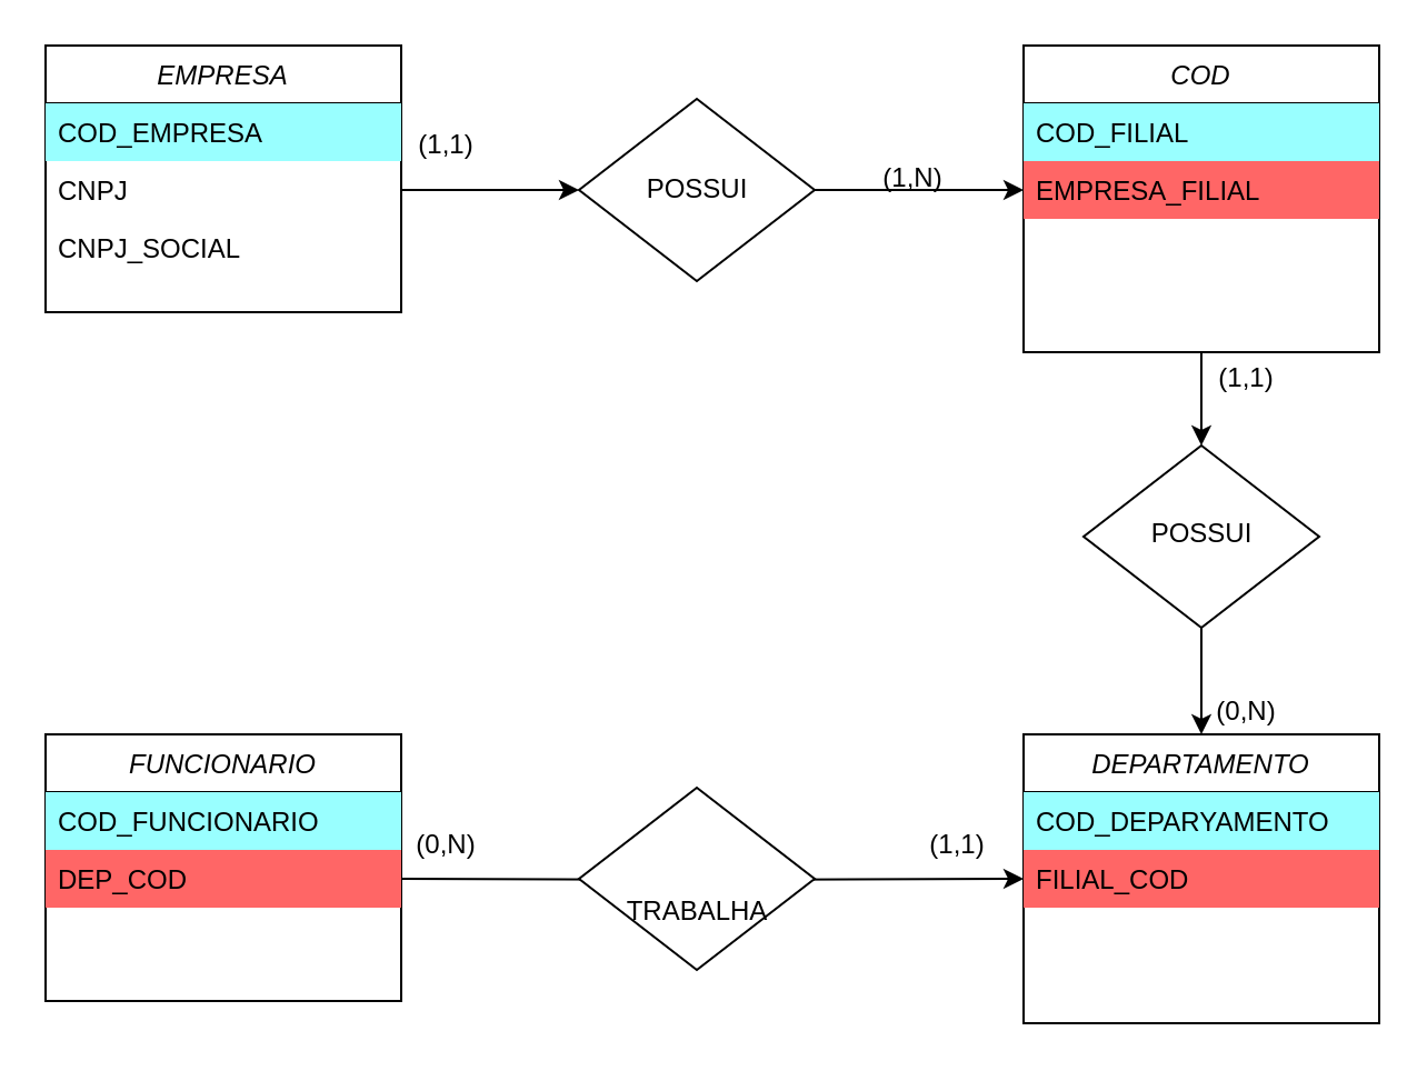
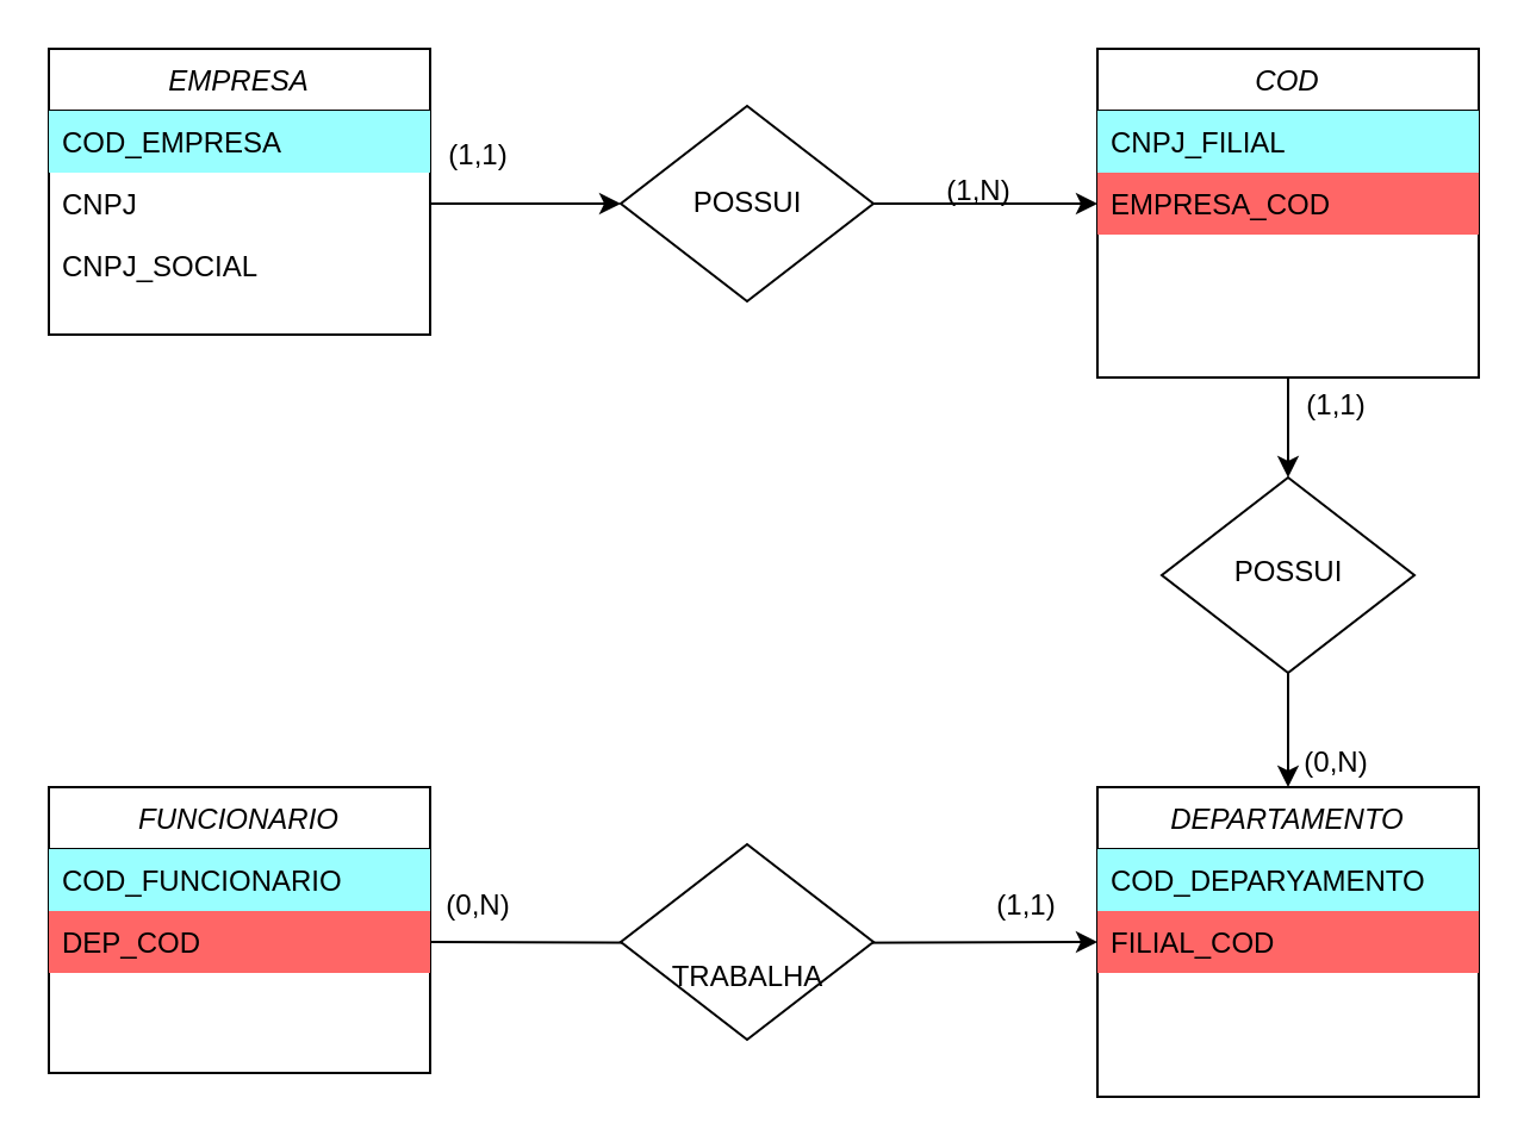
  <mxCell id="0" />
  <mxCell id="1" parent="0" />
  <mxCell id="2" value="(1,N)" style="text;html=1;align=center;verticalAlign=middle;resizable=0;points=[];autosize=1;" vertex="1" parent="1"><mxGeometry x="390" y="70" width="40" height="20" as="geometry" /></mxCell>
  <mxCell id="3" value="(1,1)" style="text;html=1;align=center;verticalAlign=middle;resizable=0;points=[];autosize=1;" vertex="1" parent="1"><mxGeometry x="180" y="55" width="40" height="20" as="geometry" /></mxCell>
  <mxCell id="4" value="EMPRESA&#10;" style="swimlane;fontStyle=2;align=center;verticalAlign=top;childLayout=stackLayout;horizontal=1;startSize=26;horizontalStack=0;resizeParent=1;resizeLast=0;collapsible=1;marginBottom=0;rounded=0;shadow=0;strokeWidth=1;" vertex="1" parent="1"><mxGeometry x="20" y="20" width="160" height="120" as="geometry"><mxRectangle x="230" y="140" width="160" height="26" as="alternateBounds" /></mxGeometry></mxCell>
  <mxCell id="5" value="COD_EMPRESA" style="text;align=left;verticalAlign=top;spacingLeft=4;spacingRight=4;overflow=hidden;rotatable=0;points=[[0,0.5],[1,0.5]];portConstraint=eastwest;fillColor=#99FFFF;" vertex="1" parent="4"><mxGeometry y="26" width="160" height="26" as="geometry" /></mxCell>
  <mxCell id="6" value="CNPJ" style="text;align=left;verticalAlign=top;spacingLeft=4;spacingRight=4;overflow=hidden;rotatable=0;points=[[0,0.5],[1,0.5]];portConstraint=eastwest;rounded=0;shadow=0;html=0;" vertex="1" parent="4"><mxGeometry y="52" width="160" height="26" as="geometry" /></mxCell>
  <mxCell id="7" value="CNPJ_SOCIAL" style="text;align=left;verticalAlign=top;spacingLeft=4;spacingRight=4;overflow=hidden;rotatable=0;points=[[0,0.5],[1,0.5]];portConstraint=eastwest;rounded=0;shadow=0;html=0;" vertex="1" parent="4"><mxGeometry y="78" width="160" height="26" as="geometry" /></mxCell>
  <mxCell id="8" style="edgeStyle=orthogonalEdgeStyle;rounded=0;orthogonalLoop=1;jettySize=auto;html=1;exitX=0.5;exitY=1;exitDx=0;exitDy=0;entryX=0.5;entryY=0;entryDx=0;entryDy=0;" edge="1" parent="1" source="16" target="19"><mxGeometry relative="1" as="geometry" /></mxCell>
  <mxCell id="9" value="COD&#10;" style="swimlane;fontStyle=2;align=center;verticalAlign=top;childLayout=stackLayout;horizontal=1;startSize=26;horizontalStack=0;resizeParent=1;resizeLast=0;collapsible=1;marginBottom=0;rounded=0;shadow=0;strokeWidth=1;" vertex="1" parent="1"><mxGeometry x="460" y="20" width="160" height="138" as="geometry"><mxRectangle x="230" y="140" width="160" height="26" as="alternateBounds" /></mxGeometry></mxCell>
- <mxCell id="10" value="COD_FILIAL" style="text;align=left;verticalAlign=top;spacingLeft=4;spacingRight=4;overflow=hidden;rotatable=0;points=[[0,0.5],[1,0.5]];portConstraint=eastwest;fillColor=#99FFFF;" vertex="1" parent="9"><mxGeometry y="26" width="160" height="26" as="geometry" /></mxCell>
- <mxCell id="11" value="EMPRESA_FILIAL" style="text;align=left;verticalAlign=top;spacingLeft=4;spacingRight=4;overflow=hidden;rotatable=0;points=[[0,0.5],[1,0.5]];portConstraint=eastwest;fillColor=#FF6666;" vertex="1" parent="9"><mxGeometry y="52" width="160" height="26" as="geometry" /></mxCell>
+ <mxCell id="10" value="CNPJ_FILIAL" style="text;align=left;verticalAlign=top;spacingLeft=4;spacingRight=4;overflow=hidden;rotatable=0;points=[[0,0.5],[1,0.5]];portConstraint=eastwest;fillColor=#99FFFF;" vertex="1" parent="9"><mxGeometry y="26" width="160" height="26" as="geometry" /></mxCell>
+ <mxCell id="11" value="EMPRESA_COD" style="text;align=left;verticalAlign=top;spacingLeft=4;spacingRight=4;overflow=hidden;rotatable=0;points=[[0,0.5],[1,0.5]];portConstraint=eastwest;fillColor=#FF6666;" vertex="1" parent="9"><mxGeometry y="52" width="160" height="26" as="geometry" /></mxCell>
  <mxCell id="12" style="edgeStyle=orthogonalEdgeStyle;rounded=0;orthogonalLoop=1;jettySize=auto;html=1;exitX=1;exitY=0.5;exitDx=0;exitDy=0;entryX=0;entryY=0.5;entryDx=0;entryDy=0;" edge="1" parent="1" source="13"><mxGeometry relative="1" as="geometry"><mxPoint x="460" y="85" as="targetPoint" /></mxGeometry></mxCell>
  <mxCell id="13" value="" style="rhombus;whiteSpace=wrap;html=1;fillColor=#FFFFFF;" vertex="1" parent="1"><mxGeometry x="260" y="44" width="106" height="82" as="geometry" /></mxCell>
  <mxCell id="14" style="edgeStyle=orthogonalEdgeStyle;rounded=0;orthogonalLoop=1;jettySize=auto;html=1;exitX=1;exitY=0.5;exitDx=0;exitDy=0;entryX=0;entryY=0.5;entryDx=0;entryDy=0;" edge="1" parent="1" source="6" target="13"><mxGeometry relative="1" as="geometry"><mxPoint x="180" y="85" as="sourcePoint" /><mxPoint x="460" y="85" as="targetPoint" /></mxGeometry></mxCell>
  <mxCell id="15" value="POSSUI" style="text;html=1;align=center;verticalAlign=middle;resizable=0;points=[];autosize=1;" vertex="1" parent="1"><mxGeometry x="283" y="75" width="60" height="20" as="geometry" /></mxCell>
  <mxCell id="16" value="" style="rhombus;whiteSpace=wrap;html=1;fillColor=#FFFFFF;" vertex="1" parent="1"><mxGeometry x="487" y="200" width="106" height="82" as="geometry" /></mxCell>
  <mxCell id="17" style="edgeStyle=orthogonalEdgeStyle;rounded=0;orthogonalLoop=1;jettySize=auto;html=1;exitX=0.5;exitY=1;exitDx=0;exitDy=0;entryX=0.5;entryY=0;entryDx=0;entryDy=0;" edge="1" parent="1" source="9" target="16"><mxGeometry relative="1" as="geometry"><mxPoint x="540" y="158" as="sourcePoint" /><mxPoint x="540" y="300" as="targetPoint" /></mxGeometry></mxCell>
  <mxCell id="18" value="POSSUI" style="text;html=1;align=center;verticalAlign=middle;resizable=0;points=[];autosize=1;" vertex="1" parent="1"><mxGeometry x="510" y="230" width="60" height="20" as="geometry" /></mxCell>
  <mxCell id="19" value="DEPARTAMENTO" style="swimlane;fontStyle=2;align=center;verticalAlign=top;childLayout=stackLayout;horizontal=1;startSize=26;horizontalStack=0;resizeParent=1;resizeLast=0;collapsible=1;marginBottom=0;rounded=0;shadow=0;strokeWidth=1;" vertex="1" parent="1"><mxGeometry x="460" y="330" width="160" height="130" as="geometry"><mxRectangle x="230" y="140" width="160" height="26" as="alternateBounds" /></mxGeometry></mxCell>
  <mxCell id="20" value="COD_DEPARYAMENTO" style="text;align=left;verticalAlign=top;spacingLeft=4;spacingRight=4;overflow=hidden;rotatable=0;points=[[0,0.5],[1,0.5]];portConstraint=eastwest;fillColor=#99FFFF;" vertex="1" parent="19"><mxGeometry y="26" width="160" height="26" as="geometry" /></mxCell>
  <mxCell id="21" value="FILIAL_COD" style="text;align=left;verticalAlign=top;spacingLeft=4;spacingRight=4;overflow=hidden;rotatable=0;points=[[0,0.5],[1,0.5]];portConstraint=eastwest;fillColor=#FF6666;" vertex="1" parent="19"><mxGeometry y="52" width="160" height="26" as="geometry" /></mxCell>
  <mxCell id="22" value="(1,1)" style="text;html=1;align=center;verticalAlign=middle;resizable=0;points=[];autosize=1;" vertex="1" parent="1"><mxGeometry x="540" y="160" width="40" height="20" as="geometry" /></mxCell>
  <mxCell id="23" value="(0,N)" style="text;html=1;align=center;verticalAlign=middle;resizable=0;points=[];autosize=1;" vertex="1" parent="1"><mxGeometry x="540" y="310" width="40" height="20" as="geometry" /></mxCell>
  <mxCell id="24" value="FUNCIONARIO" style="swimlane;fontStyle=2;align=center;verticalAlign=top;childLayout=stackLayout;horizontal=1;startSize=26;horizontalStack=0;resizeParent=1;resizeLast=0;collapsible=1;marginBottom=0;rounded=0;shadow=0;strokeWidth=1;" vertex="1" parent="1"><mxGeometry x="20" y="330" width="160" height="120" as="geometry"><mxRectangle x="230" y="140" width="160" height="26" as="alternateBounds" /></mxGeometry></mxCell>
  <mxCell id="25" value="COD_FUNCIONARIO" style="text;align=left;verticalAlign=top;spacingLeft=4;spacingRight=4;overflow=hidden;rotatable=0;points=[[0,0.5],[1,0.5]];portConstraint=eastwest;fillColor=#99FFFF;" vertex="1" parent="24"><mxGeometry y="26" width="160" height="26" as="geometry" /></mxCell>
  <mxCell id="26" value="DEP_COD" style="text;align=left;verticalAlign=top;spacingLeft=4;spacingRight=4;overflow=hidden;rotatable=0;points=[[0,0.5],[1,0.5]];portConstraint=eastwest;rounded=0;shadow=0;html=0;fillColor=#FF6666;" vertex="1" parent="24"><mxGeometry y="52" width="160" height="26" as="geometry" /></mxCell>
  <mxCell id="27" style="edgeStyle=orthogonalEdgeStyle;rounded=0;orthogonalLoop=1;jettySize=auto;html=1;entryX=0;entryY=0.5;entryDx=0;entryDy=0;" edge="1" parent="1" target="21"><mxGeometry relative="1" as="geometry"><mxPoint x="180" y="395" as="sourcePoint" /></mxGeometry></mxCell>
  <mxCell id="28" value="" style="rhombus;whiteSpace=wrap;html=1;fillColor=#FFFFFF;" vertex="1" parent="1"><mxGeometry x="260" y="354" width="106" height="82" as="geometry" /></mxCell>
  <mxCell id="29" value="TRABALHA" style="text;html=1;align=center;verticalAlign=middle;resizable=0;points=[];autosize=1;" vertex="1" parent="1"><mxGeometry x="273" y="400" width="80" height="20" as="geometry" /></mxCell>
  <mxCell id="30" value="(1,1)" style="text;html=1;align=center;verticalAlign=middle;resizable=0;points=[];autosize=1;" vertex="1" parent="1"><mxGeometry x="410" y="370" width="40" height="20" as="geometry" /></mxCell>
  <mxCell id="31" value="(0,N)" style="text;html=1;align=center;verticalAlign=middle;resizable=0;points=[];autosize=1;" vertex="1" parent="1"><mxGeometry x="180" y="370" width="40" height="20" as="geometry" /></mxCell>
